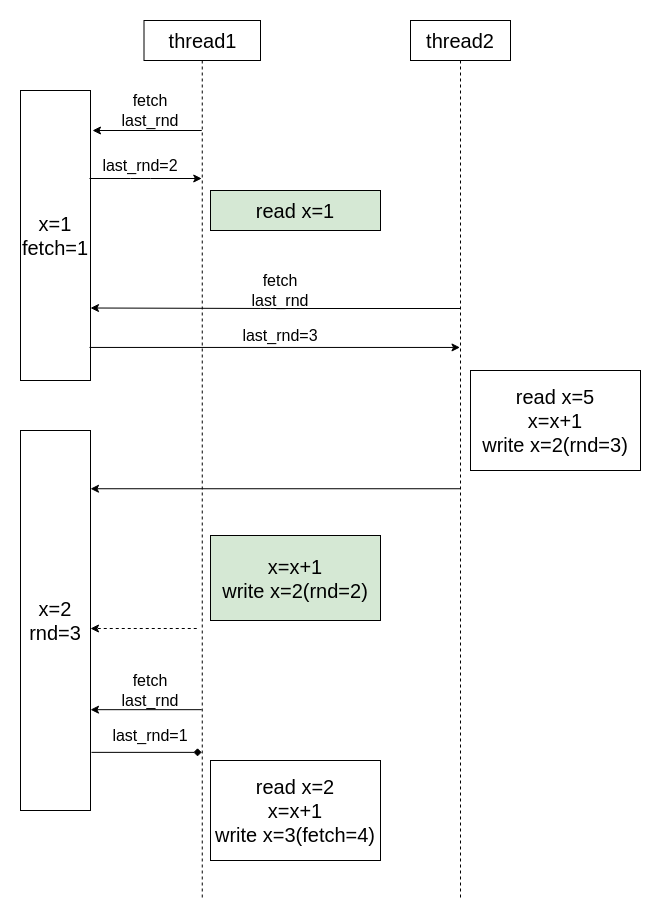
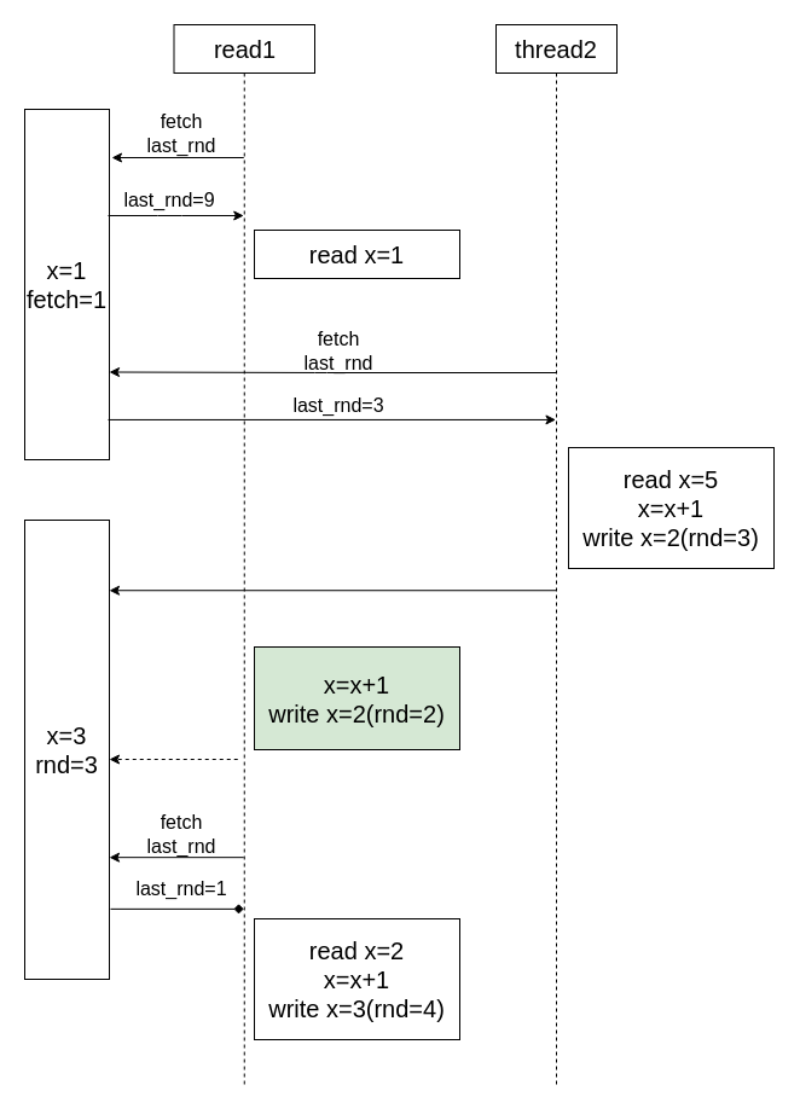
  <mxCell id="0" />
  <mxCell id="1" parent="0" />
- <mxCell id="2" value="&lt;font style=&quot;font-size: 20px&quot;&gt;thread1&lt;/font&gt;" style="shape=umlLifeline;perimeter=lifelinePerimeter;whiteSpace=wrap;html=1;container=1;collapsible=0;recursiveResize=0;outlineConnect=0;" parent="1" vertex="1"><mxGeometry x="143.5" y="20" width="116.5" height="880" as="geometry" /></mxCell>
+ <mxCell id="2" value="&lt;font style=&quot;font-size: 20px&quot;&gt;read1&lt;/font&gt;" style="shape=umlLifeline;perimeter=lifelinePerimeter;whiteSpace=wrap;html=1;container=1;collapsible=0;recursiveResize=0;outlineConnect=0;" parent="1" vertex="1"><mxGeometry x="143.5" y="20" width="116.5" height="880" as="geometry" /></mxCell>
  <mxCell id="3" value="&lt;font style=&quot;font-size: 20px&quot;&gt;thread2&lt;/font&gt;" style="shape=umlLifeline;perimeter=lifelinePerimeter;whiteSpace=wrap;html=1;container=1;collapsible=0;recursiveResize=0;outlineConnect=0;" parent="1" vertex="1"><mxGeometry x="410" y="20" width="100" height="880" as="geometry" /></mxCell>
  <mxCell id="4" value="&lt;font style=&quot;font-size: 20px&quot;&gt;x=1&lt;br&gt;fetch=1&lt;br&gt;&lt;/font&gt;" style="rounded=0;whiteSpace=wrap;html=1;" parent="1" vertex="1"><mxGeometry x="20" y="90" width="70" height="290" as="geometry" /></mxCell>
  <mxCell id="5" value="" style="endArrow=classic;html=1;" edge="1" parent="1" source="2"><mxGeometry width="50" height="50" relative="1" as="geometry"><mxPoint x="30" y="380" as="sourcePoint" /><mxPoint x="92" y="130" as="targetPoint" /></mxGeometry></mxCell>
  <mxCell id="6" value="&lt;font style=&quot;font-size: 16px&quot;&gt;fetch&lt;br&gt;last_rnd&lt;/font&gt;" style="text;html=1;strokeColor=none;fillColor=none;align=center;verticalAlign=middle;whiteSpace=wrap;rounded=0;" vertex="1" parent="1"><mxGeometry x="110" y="90" width="80" height="40" as="geometry" /></mxCell>
  <mxCell id="7" value="" style="endArrow=classic;html=1;" edge="1" parent="1" target="2"><mxGeometry width="50" height="50" relative="1" as="geometry"><mxPoint x="89" y="178" as="sourcePoint" /><mxPoint x="160" y="180" as="targetPoint" /><Array as="points"><mxPoint x="140" y="178" /></Array></mxGeometry></mxCell>
- <mxCell id="8" value="&lt;font style=&quot;font-size: 16px&quot;&gt;last_rnd=2&lt;/font&gt;" style="text;html=1;strokeColor=none;fillColor=none;align=center;verticalAlign=middle;whiteSpace=wrap;rounded=0;" vertex="1" parent="1"><mxGeometry x="100" y="150" width="80" height="30" as="geometry" /></mxCell>
- <mxCell id="9" value="&lt;font style=&quot;font-size: 20px&quot;&gt;read x=1&lt;/font&gt;" style="rounded=0;whiteSpace=wrap;html=1;fillColor=#d5e8d4;" vertex="1" parent="1"><mxGeometry x="210" y="190" width="170" height="40" as="geometry" /></mxCell>
+ <mxCell id="8" value="&lt;font style=&quot;font-size: 16px&quot;&gt;last_rnd=9&lt;/font&gt;" style="text;html=1;strokeColor=none;fillColor=none;align=center;verticalAlign=middle;whiteSpace=wrap;rounded=0;" vertex="1" parent="1"><mxGeometry x="100" y="150" width="80" height="30" as="geometry" /></mxCell>
+ <mxCell id="9" value="&lt;font style=&quot;font-size: 20px&quot;&gt;read x=1&lt;/font&gt;" style="rounded=0;whiteSpace=wrap;html=1;" vertex="1" parent="1"><mxGeometry x="210" y="190" width="170" height="40" as="geometry" /></mxCell>
  <mxCell id="10" value="" style="endArrow=classic;html=1;entryX=1;entryY=0.75;entryDx=0;entryDy=0;" edge="1" parent="1" source="3" target="4"><mxGeometry width="50" height="50" relative="1" as="geometry"><mxPoint x="260" y="420" as="sourcePoint" /><mxPoint x="310" y="370" as="targetPoint" /><Array as="points"><mxPoint x="270" y="308" /></Array></mxGeometry></mxCell>
  <mxCell id="11" value="&lt;font style=&quot;font-size: 16px&quot;&gt;fetch&lt;br&gt;last_rnd&lt;/font&gt;" style="text;html=1;strokeColor=none;fillColor=none;align=center;verticalAlign=middle;whiteSpace=wrap;rounded=0;" vertex="1" parent="1"><mxGeometry x="240" y="270" width="80" height="40" as="geometry" /></mxCell>
  <mxCell id="12" value="" style="endArrow=classic;html=1;exitX=0.986;exitY=0.886;exitDx=0;exitDy=0;exitPerimeter=0;" edge="1" parent="1" source="4" target="3"><mxGeometry width="50" height="50" relative="1" as="geometry"><mxPoint x="130" y="430" as="sourcePoint" /><mxPoint x="180" y="380" as="targetPoint" /></mxGeometry></mxCell>
  <mxCell id="13" value="&lt;font style=&quot;font-size: 16px&quot;&gt;last_rnd=3&lt;/font&gt;" style="text;html=1;strokeColor=none;fillColor=none;align=center;verticalAlign=middle;whiteSpace=wrap;rounded=0;" vertex="1" parent="1"><mxGeometry x="240" y="320" width="80" height="30" as="geometry" /></mxCell>
- <mxCell id="14" value="&lt;font style=&quot;font-size: 20px&quot;&gt;x=2&lt;br&gt;rnd=3&lt;br&gt;&lt;/font&gt;" style="rounded=0;whiteSpace=wrap;html=1;" vertex="1" parent="1"><mxGeometry x="20" y="430" width="70" height="380" as="geometry" /></mxCell>
+ <mxCell id="14" value="&lt;font style=&quot;font-size: 20px&quot;&gt;x=3&lt;br&gt;rnd=3&lt;br&gt;&lt;/font&gt;" style="rounded=0;whiteSpace=wrap;html=1;" vertex="1" parent="1"><mxGeometry x="20" y="430" width="70" height="380" as="geometry" /></mxCell>
  <mxCell id="15" value="" style="endArrow=classic;html=1;" edge="1" parent="1" source="3"><mxGeometry width="50" height="50" relative="1" as="geometry"><mxPoint x="349.5" y="488.237" as="sourcePoint" /><mxPoint x="90" y="488.237" as="targetPoint" /></mxGeometry></mxCell>
  <mxCell id="16" value="&lt;font style=&quot;font-size: 20px&quot;&gt;x=x+1&lt;br&gt;write x=2(rnd=2)&lt;br&gt;&lt;/font&gt;" style="rounded=0;whiteSpace=wrap;html=1;fillColor=#d5e8d4;" vertex="1" parent="1"><mxGeometry x="210" y="535" width="170" height="85" as="geometry" /></mxCell>
  <mxCell id="17" value="" style="endArrow=classic;html=1;entryX=1;entryY=0.5;entryDx=0;entryDy=0;dashed=1;" edge="1" parent="1"><mxGeometry width="50" height="50" relative="1" as="geometry"><mxPoint x="196.25" y="628" as="sourcePoint" /><mxPoint x="90" y="628" as="targetPoint" /></mxGeometry></mxCell>
  <mxCell id="18" value="&lt;span style=&quot;font-size: 20px ; white-space: normal&quot;&gt;read x=5&lt;/span&gt;&lt;br style=&quot;font-size: 20px ; white-space: normal&quot;&gt;&lt;span style=&quot;font-size: 20px ; white-space: normal&quot;&gt;x=x+1&lt;/span&gt;&lt;br style=&quot;font-size: 20px ; white-space: normal&quot;&gt;&lt;span style=&quot;font-size: 20px ; white-space: normal&quot;&gt;write x=2(rnd=3)&lt;/span&gt;" style="rounded=0;whiteSpace=wrap;html=1;" vertex="1" parent="1"><mxGeometry x="470" y="370" width="170" height="100" as="geometry" /></mxCell>
  <mxCell id="19" value="" style="endArrow=classic;html=1;entryX=1;entryY=0.811;entryDx=0;entryDy=0;entryPerimeter=0;" edge="1" parent="1"><mxGeometry width="50" height="50" relative="1" as="geometry"><mxPoint x="201.25" y="709.18" as="sourcePoint" /><mxPoint x="90" y="709.18" as="targetPoint" /></mxGeometry></mxCell>
  <mxCell id="20" value="&lt;font style=&quot;font-size: 16px&quot;&gt;fetch&lt;br&gt;last_rnd&lt;/font&gt;" style="text;html=1;strokeColor=none;fillColor=none;align=center;verticalAlign=middle;whiteSpace=wrap;rounded=0;" vertex="1" parent="1"><mxGeometry x="110" y="670" width="80" height="40" as="geometry" /></mxCell>
  <mxCell id="21" value="" style="endArrow=diamond;html=1;exitX=1.014;exitY=0.847;exitDx=0;exitDy=0;exitPerimeter=0;" edge="1" parent="1" source="14" target="2"><mxGeometry width="50" height="50" relative="1" as="geometry"><mxPoint x="130" y="840" as="sourcePoint" /><mxPoint x="180" y="790" as="targetPoint" /></mxGeometry></mxCell>
  <mxCell id="22" value="&lt;font style=&quot;font-size: 16px&quot;&gt;last_rnd=1&lt;/font&gt;" style="text;html=1;strokeColor=none;fillColor=none;align=center;verticalAlign=middle;whiteSpace=wrap;rounded=0;" vertex="1" parent="1"><mxGeometry x="110" y="720" width="80" height="30" as="geometry" /></mxCell>
- <mxCell id="23" value="&lt;span style=&quot;font-size: 20px ; white-space: normal&quot;&gt;read x=2&lt;/span&gt;&lt;br style=&quot;font-size: 20px ; white-space: normal&quot;&gt;&lt;span style=&quot;font-size: 20px ; white-space: normal&quot;&gt;x=x+1&lt;/span&gt;&lt;br style=&quot;font-size: 20px ; white-space: normal&quot;&gt;&lt;span style=&quot;font-size: 20px ; white-space: normal&quot;&gt;write x=3(fetch=4)&lt;/span&gt;" style="rounded=0;whiteSpace=wrap;html=1;" vertex="1" parent="1"><mxGeometry x="210" y="760" width="170" height="100" as="geometry" /></mxCell>
+ <mxCell id="23" value="&lt;span style=&quot;font-size: 20px ; white-space: normal&quot;&gt;read x=2&lt;/span&gt;&lt;br style=&quot;font-size: 20px ; white-space: normal&quot;&gt;&lt;span style=&quot;font-size: 20px ; white-space: normal&quot;&gt;x=x+1&lt;/span&gt;&lt;br style=&quot;font-size: 20px ; white-space: normal&quot;&gt;&lt;span style=&quot;font-size: 20px ; white-space: normal&quot;&gt;write x=3(rnd=4)&lt;/span&gt;" style="rounded=0;whiteSpace=wrap;html=1;" vertex="1" parent="1"><mxGeometry x="210" y="760" width="170" height="100" as="geometry" /></mxCell>
